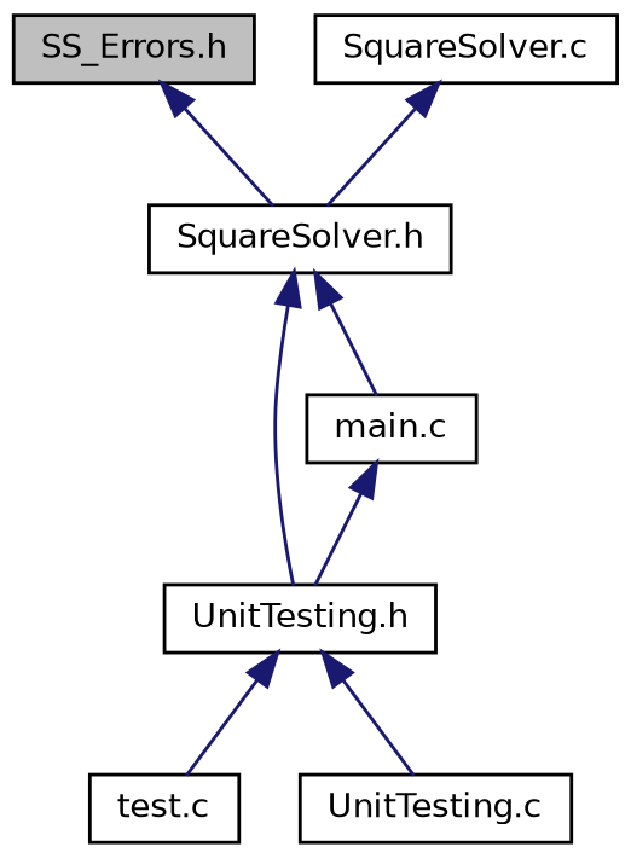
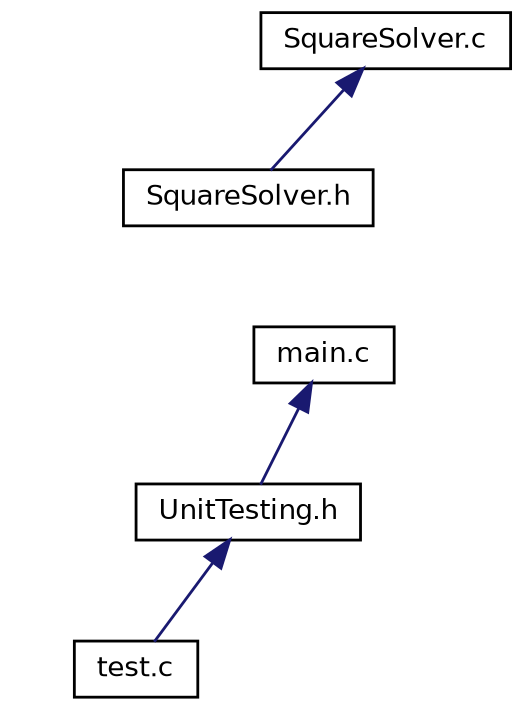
  digraph {
    node [color=black fillcolor=white fontname=Helvetica fontsize=10 shape=record style=filled]
    edge [color=midnightblue dir=back fontname=Helvetica fontsize=10 labelfontname=Helvetica labelfontsize=10 style=solid]
-   n1 [fillcolor=grey75 fontcolor=black height=0.2 label="SS_Errors.h" width=0.4]
    n2 [height=0.2 label="SquareSolver.h" width=0.4]
    n3 [height=0.2 label="UnitTesting.h" width=0.4]
    n4 [height=0.2 label="main.c" width=0.4]
    n5 [height=0.2 label="test.c" width=0.4]
-   n6 [height=0.2 label="UnitTesting.c" width=0.4]
    n7 [height=0.2 label="SquareSolver.c" width=0.4]
-   n1 -> n2
-   n2 -> n3
-   n2 -> n4
    n3 -> n5
-   n3 -> n6
    n4 -> n3
    n7 -> n2
  }
